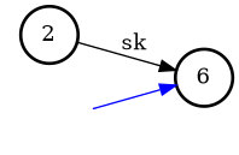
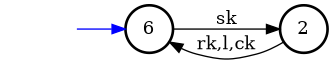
  digraph {
    rankdir=LR
    node [constraint=false peripheries=1 shape=circle style=bold]
    n1 [label=6]
    n2 [label=2]
    " " [shape=plaintext peripheries=""]
-   n2 -> n1 [label=sk]
+   n1 -> n2 [label=sk]
+   n2 -> n1 [label="rk,l,ck"]
    " " -> n1 [color=blue]
  }
